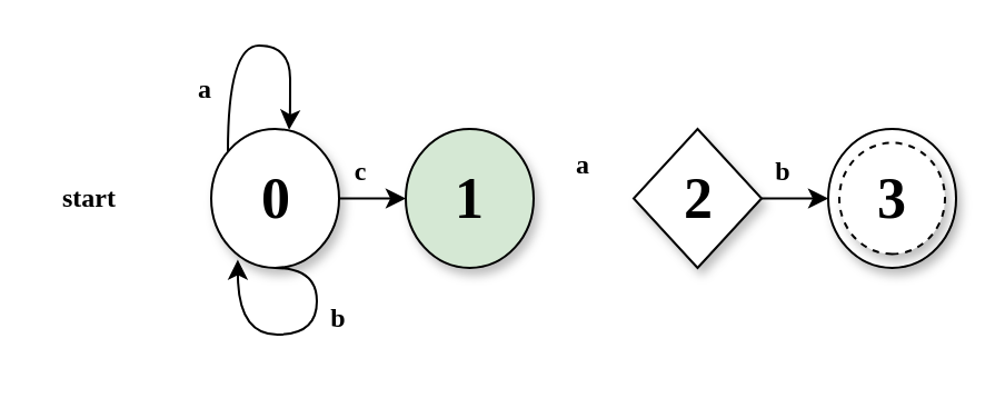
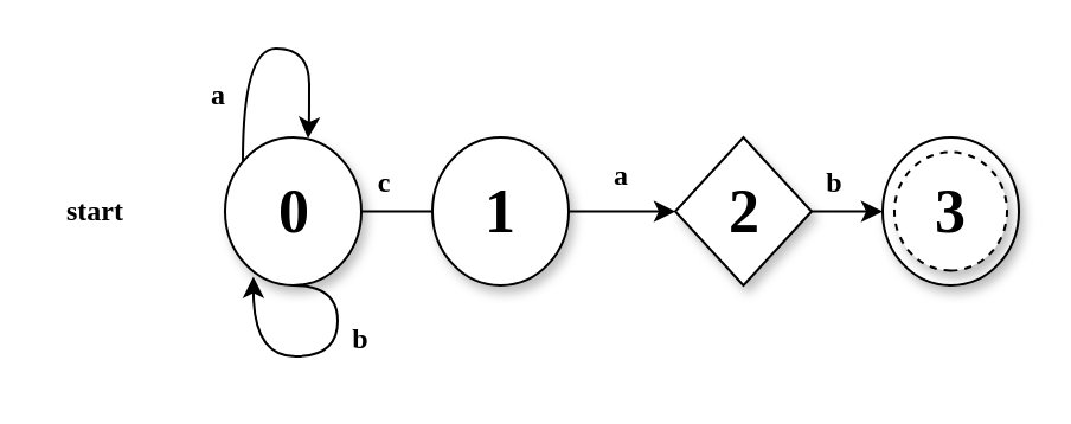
  <mxCell id="0" />
  <mxCell id="1" parent="0" />
  <mxCell id="2" style="edgeStyle=orthogonalEdgeStyle;curved=1;orthogonalLoop=1;jettySize=auto;html=1;entryX=0.941;entryY=0.792;entryDx=0;entryDy=0;entryPerimeter=0;exitX=1;exitY=0.5;exitDx=0;exitDy=0;" edge="1" parent="1" source="4" target="4"><mxGeometry relative="1" as="geometry"><mxPoint x="102" y="140" as="targetPoint" /><Array as="points"><mxPoint x="142" y="120" /><mxPoint x="142" y="150" /><mxPoint x="107" y="150" /></Array></mxGeometry></mxCell>
- <mxCell id="3" style="edgeStyle=orthogonalEdgeStyle;curved=1;orthogonalLoop=1;jettySize=auto;html=1;entryX=0.5;entryY=1;entryDx=0;entryDy=0;" edge="1" parent="1" source="4" target="7"><mxGeometry relative="1" as="geometry" /></mxCell>
+ <mxCell id="3" style="edgeStyle=orthogonalEdgeStyle;curved=1;orthogonalLoop=1;jettySize=auto;html=1;entryX=0.5;entryY=1;entryDx=0;entryDy=0;endArrow=none;" edge="1" parent="1" source="4" target="7"><mxGeometry relative="1" as="geometry" /></mxCell>
  <mxCell id="4" value="&lt;b&gt;&lt;font style=&quot;font-size: 26px&quot;&gt;0&lt;/font&gt;&lt;/b&gt;" style="ellipse;whiteSpace=wrap;html=1;rounded=0;shadow=1;comic=0;labelBackgroundColor=none;strokeWidth=1;fontFamily=Verdana;fontSize=12;align=center;direction=south;" parent="1" vertex="1"><mxGeometry x="94.5" y="57.5" width="57.5" height="62.5" as="geometry" /></mxCell>
  <mxCell id="5" style="edgeStyle=orthogonalEdgeStyle;curved=1;orthogonalLoop=1;jettySize=auto;html=1;entryX=0.007;entryY=0.391;entryDx=0;entryDy=0;entryPerimeter=0;" edge="1" parent="1" source="4" target="4"><mxGeometry relative="1" as="geometry"><mxPoint x="152" y="58" as="targetPoint" /><Array as="points"><mxPoint x="102" y="20" /><mxPoint x="130" y="20" /><mxPoint x="130" y="50" /><mxPoint x="129" y="50" /></Array></mxGeometry></mxCell>
- <mxCell id="7" value="&lt;b&gt;&lt;font style=&quot;font-size: 26px&quot;&gt;1&lt;/font&gt;&lt;/b&gt;" style="ellipse;whiteSpace=wrap;html=1;rounded=0;shadow=1;comic=0;labelBackgroundColor=none;strokeWidth=1;fontFamily=Verdana;fontSize=12;align=center;direction=south;fillColor=#d5e8d4;" vertex="1" parent="1"><mxGeometry x="182" y="57.5" width="57.5" height="62.5" as="geometry" /></mxCell>
+ <mxCell id="6" style="edgeStyle=orthogonalEdgeStyle;curved=1;orthogonalLoop=1;jettySize=auto;html=1;" edge="1" parent="1" source="7" target="9"><mxGeometry relative="1" as="geometry"><mxPoint x="282" y="88.75" as="targetPoint" /></mxGeometry></mxCell>
+ <mxCell id="7" value="&lt;b&gt;&lt;font style=&quot;font-size: 26px&quot;&gt;1&lt;/font&gt;&lt;/b&gt;" style="ellipse;whiteSpace=wrap;html=1;rounded=0;shadow=1;comic=0;labelBackgroundColor=none;strokeWidth=1;fontFamily=Verdana;fontSize=12;align=center;direction=south;" vertex="1" parent="1"><mxGeometry x="182" y="57.5" width="57.5" height="62.5" as="geometry" /></mxCell>
  <mxCell id="8" style="edgeStyle=orthogonalEdgeStyle;curved=1;orthogonalLoop=1;jettySize=auto;html=1;entryX=0.5;entryY=1;entryDx=0;entryDy=0;" edge="1" parent="1" source="9" target="10"><mxGeometry relative="1" as="geometry" /></mxCell>
  <mxCell id="9" value="&lt;b&gt;&lt;font style=&quot;font-size: 26px&quot;&gt;2&lt;/font&gt;&lt;/b&gt;" style="rhombus;whiteSpace=wrap;html=1;shadow=1;comic=0;labelBackgroundColor=none;strokeWidth=1;fontFamily=Verdana;fontSize=12;align=center;direction=south;" vertex="1" parent="1"><mxGeometry x="284.5" y="57.5" width="57.5" height="62.5" as="geometry" /></mxCell>
  <mxCell id="10" value="" style="ellipse;whiteSpace=wrap;html=1;rounded=0;shadow=1;comic=0;labelBackgroundColor=none;strokeWidth=1;fontFamily=Verdana;fontSize=12;align=center;direction=south;" vertex="1" parent="1"><mxGeometry x="372" y="57.5" width="57.5" height="62.5" as="geometry" /></mxCell>
  <mxCell id="11" value="&lt;b&gt;&lt;font style=&quot;font-size: 26px&quot;&gt;3&lt;/font&gt;&lt;/b&gt;" style="ellipse;whiteSpace=wrap;html=1;rounded=0;shadow=1;comic=0;labelBackgroundColor=none;strokeWidth=1;fontFamily=Verdana;fontSize=12;align=center;direction=south;dashed=1;" vertex="1" parent="1"><mxGeometry x="377" y="63.75" width="47.5" height="50" as="geometry" /></mxCell>
  <mxCell id="12" value="&lt;b&gt;a&lt;/b&gt;" style="text;html=1;strokeColor=none;fillColor=none;align=center;verticalAlign=middle;whiteSpace=wrap;rounded=0;fontFamily=Comic Sans MS;" vertex="1" parent="1"><mxGeometry x="252" y="63.75" width="20" height="20" as="geometry" /></mxCell>
  <mxCell id="13" value="&lt;b&gt;b&lt;/b&gt;" style="text;html=1;strokeColor=none;fillColor=none;align=center;verticalAlign=middle;whiteSpace=wrap;rounded=0;fontFamily=Comic Sans MS;" vertex="1" parent="1"><mxGeometry x="342" y="70" width="20" height="13.75" as="geometry" /></mxCell>
  <mxCell id="14" value="&lt;b&gt;a&lt;/b&gt;" style="text;html=1;strokeColor=none;fillColor=none;align=center;verticalAlign=middle;whiteSpace=wrap;rounded=0;fontFamily=Comic Sans MS;" vertex="1" parent="1"><mxGeometry x="82" y="30" width="20" height="20" as="geometry" /></mxCell>
  <mxCell id="15" value="&lt;b&gt;b&lt;/b&gt;" style="text;html=1;strokeColor=none;fillColor=none;align=center;verticalAlign=middle;whiteSpace=wrap;rounded=0;fontFamily=Comic Sans MS;" vertex="1" parent="1"><mxGeometry x="142" y="130" width="20" height="26.25" as="geometry" /></mxCell>
  <mxCell id="16" value="&lt;b&gt;c&lt;/b&gt;" style="text;html=1;strokeColor=none;fillColor=none;align=center;verticalAlign=middle;whiteSpace=wrap;rounded=0;fontFamily=Comic Sans MS;" vertex="1" parent="1"><mxGeometry x="152" y="66.88" width="20" height="20" as="geometry" /></mxCell>
  <mxCell id="17" value="&lt;b&gt;start&lt;/b&gt;" style="text;html=1;strokeColor=none;fillColor=none;align=center;verticalAlign=middle;whiteSpace=wrap;rounded=0;fontFamily=Comic Sans MS;" vertex="1" parent="1"><mxGeometry x="20" y="78.75" width="40" height="20" as="geometry" /></mxCell>
